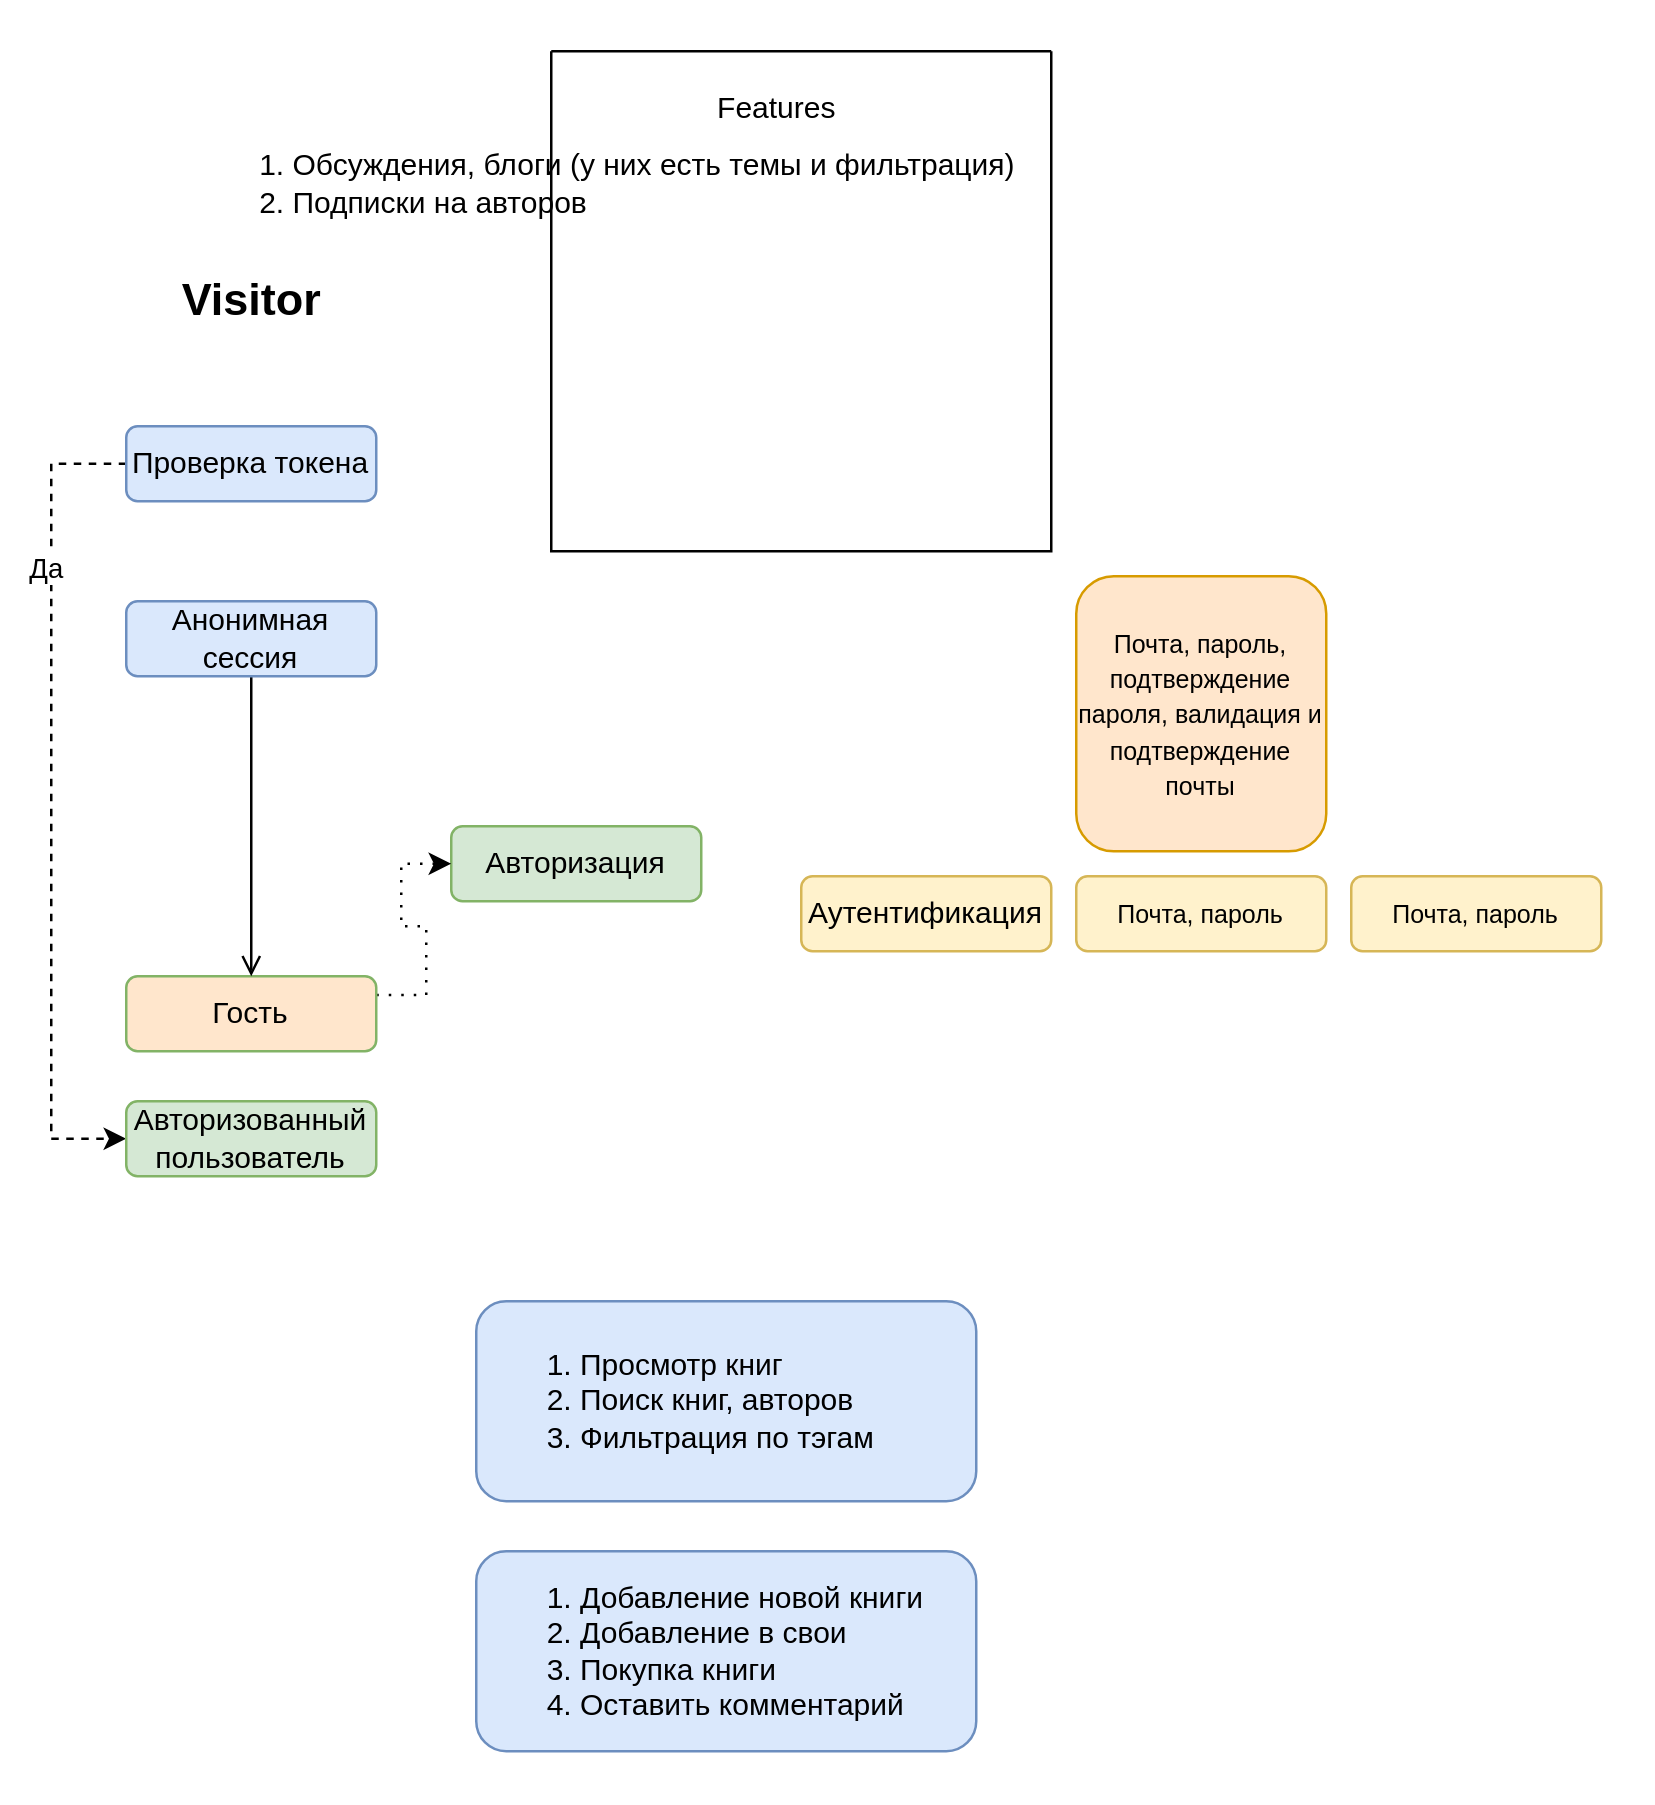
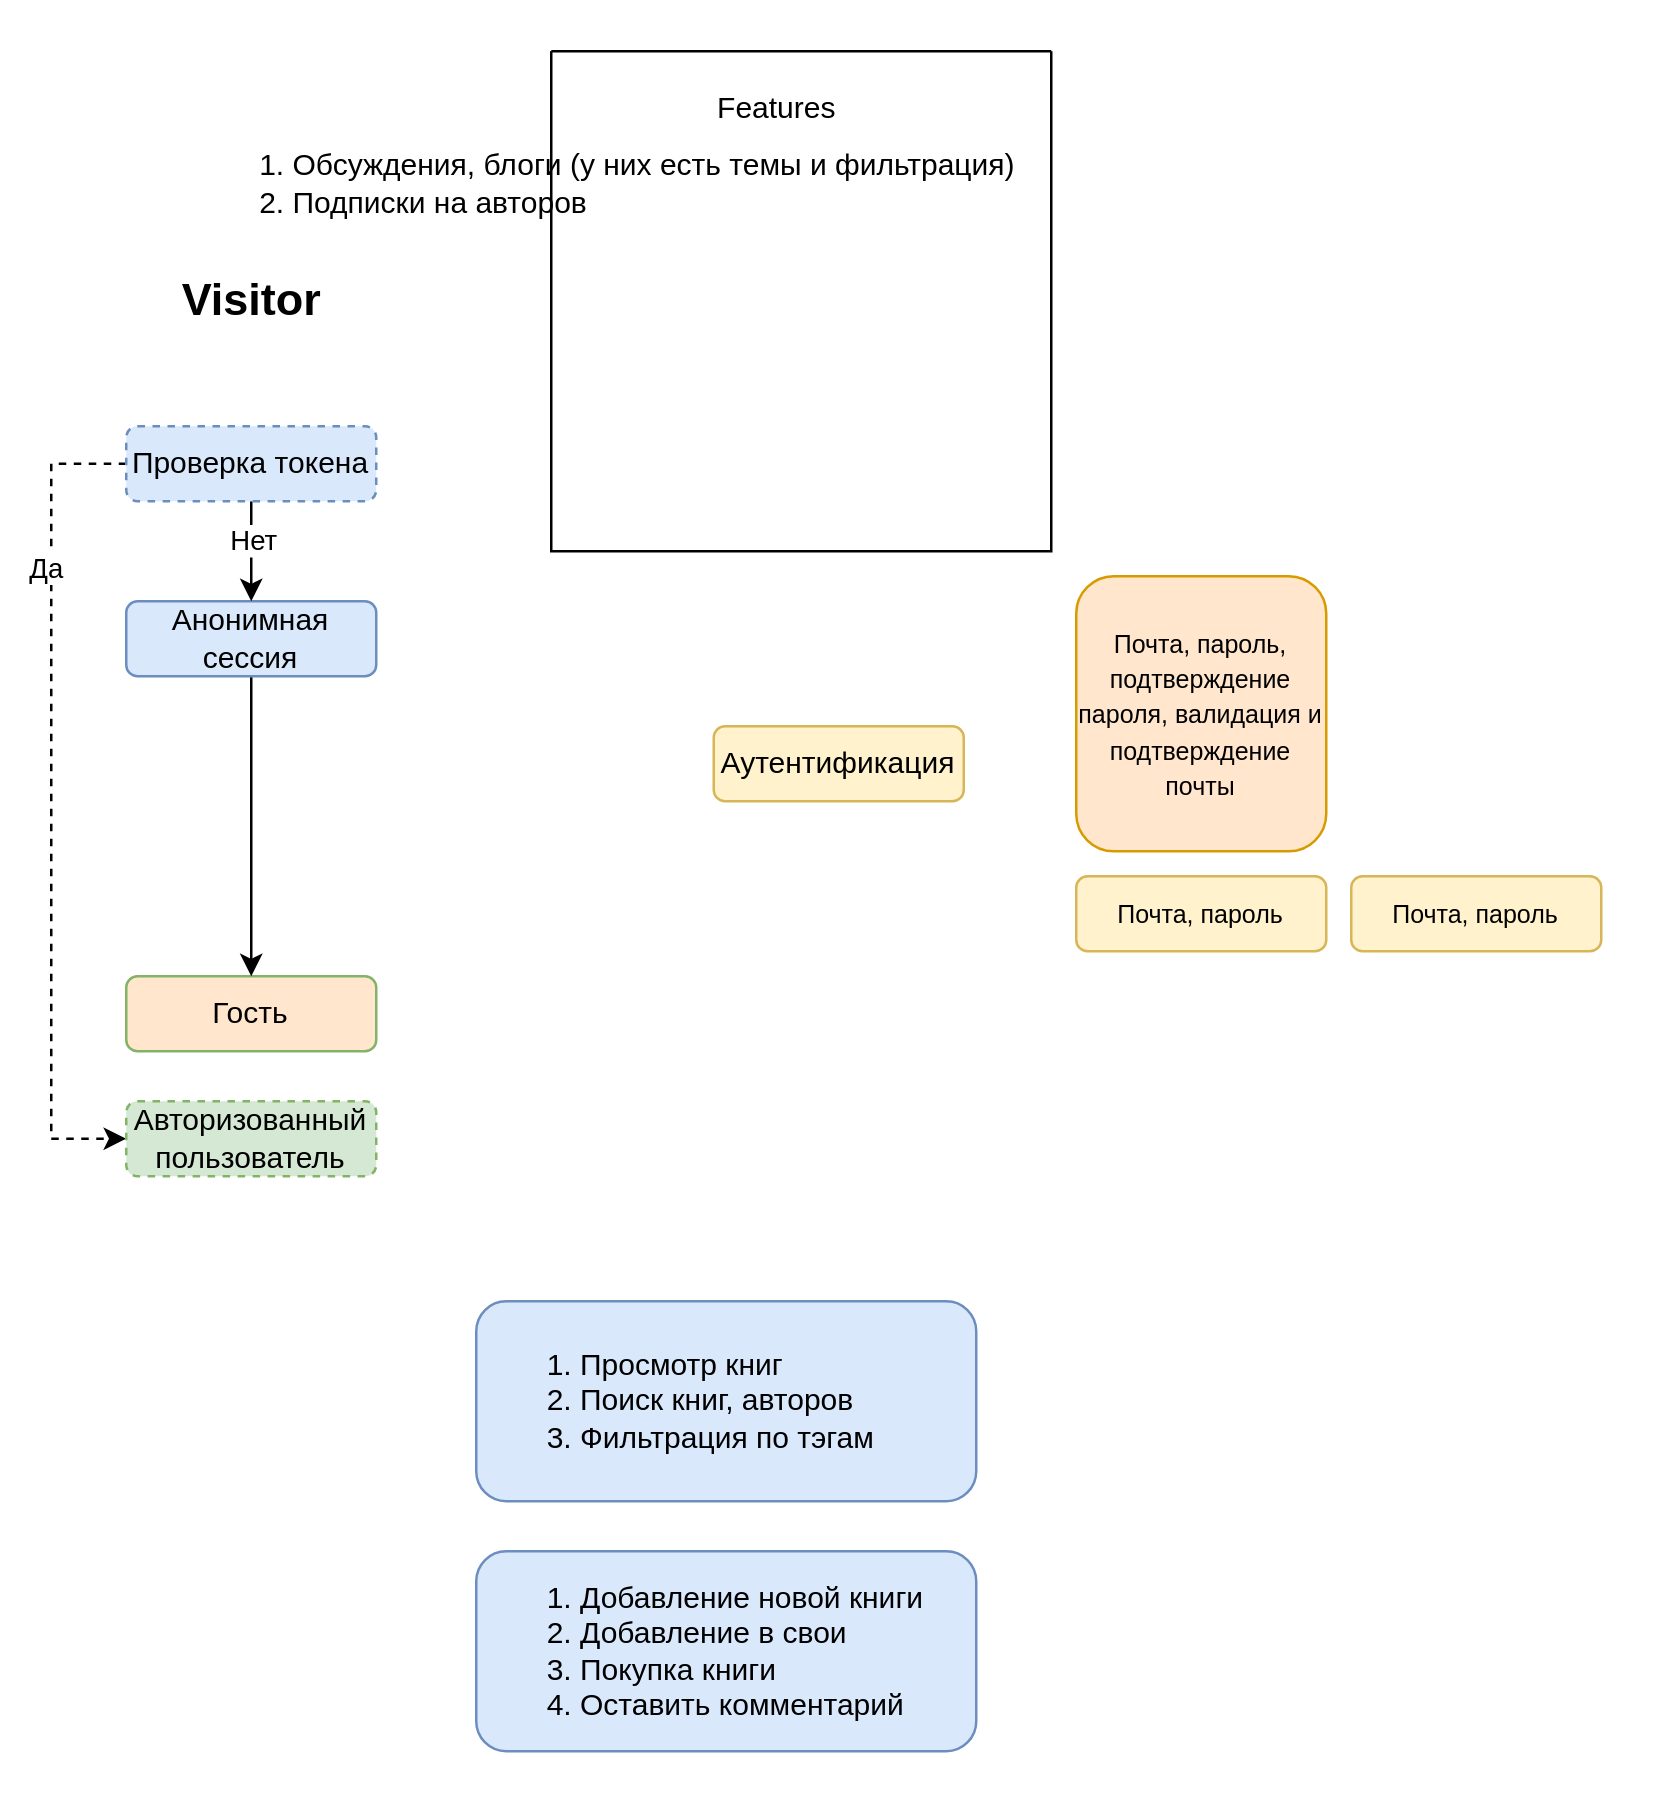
  <mxCell id="0" />
  <mxCell id="1" parent="0" />
  <mxCell id="2" value="&lt;font style=&quot;font-size: 18px;&quot;&gt;&lt;b&gt;Visitor&lt;/b&gt;&lt;/font&gt;" style="text;html=1;align=center;verticalAlign=middle;resizable=0;points=[];autosize=1;strokeColor=none;fillColor=none;" parent="1" vertex="1"><mxGeometry x="60" y="100" width="80" height="40" as="geometry" /></mxCell>
- <mxCell id="3" value="Авторизация" style="rounded=1;whiteSpace=wrap;html=1;fillColor=#d5e8d4;strokeColor=#82b366;" parent="1" vertex="1"><mxGeometry x="180" y="330" width="100" height="30" as="geometry" /></mxCell>
- <mxCell id="4" value="Аутентификация" style="rounded=1;whiteSpace=wrap;html=1;fillColor=#fff2cc;strokeColor=#d6b656;" parent="1" vertex="1"><mxGeometry x="320" y="350" width="100" height="30" as="geometry" /></mxCell>
- <mxCell id="5" style="edgeStyle=orthogonalEdgeStyle;rounded=0;orthogonalLoop=1;jettySize=auto;html=1;exitX=1;exitY=0.25;exitDx=0;exitDy=0;entryX=0;entryY=0.5;entryDx=0;entryDy=0;dashed=1;dashPattern=1 4;" parent="1" source="6" target="3" edge="1"><mxGeometry relative="1" as="geometry" /></mxCell>
+ <mxCell id="4" value="Аутентификация" style="rounded=1;whiteSpace=wrap;html=1;fillColor=#fff2cc;strokeColor=#d6b656;" parent="1" vertex="1"><mxGeometry x="285" y="290" width="100" height="30" as="geometry" /></mxCell>
  <mxCell id="6" value="Гость" style="rounded=1;whiteSpace=wrap;html=1;fillColor=#ffe6cc;strokeColor=#82b366;" parent="1" vertex="1"><mxGeometry x="50" y="390" width="100" height="30" as="geometry" /></mxCell>
  <mxCell id="7" value="&lt;ol&gt;&lt;li&gt;Просмотр книг&lt;/li&gt;&lt;li&gt;Поиск книг, авторов&lt;/li&gt;&lt;li&gt;Фильтрация по тэгам&lt;/li&gt;&lt;/ol&gt;" style="rounded=1;whiteSpace=wrap;html=1;fillColor=#dae8fc;strokeColor=#6c8ebf;align=left;" parent="1" vertex="1"><mxGeometry x="190" y="520" width="200" height="80" as="geometry" /></mxCell>
  <mxCell id="8" value="&lt;font style=&quot;font-size: 10px;&quot;&gt;Почта, пароль, подтверждение пароля, валидация и подтверждение почты&lt;br&gt;&lt;/font&gt;" style="rounded=1;whiteSpace=wrap;html=1;fillColor=#ffe6cc;strokeColor=#d79b00;" parent="1" vertex="1"><mxGeometry x="430" y="230" width="100" height="110" as="geometry" /></mxCell>
  <mxCell id="9" value="&lt;font style=&quot;font-size: 10px;&quot;&gt;Почта, пароль&lt;br&gt;&lt;/font&gt;" style="rounded=1;whiteSpace=wrap;html=1;fillColor=#fff2cc;strokeColor=#d6b656;" parent="1" vertex="1"><mxGeometry x="430" y="350" width="100" height="30" as="geometry" /></mxCell>
  <mxCell id="10" value="&lt;font style=&quot;font-size: 10px;&quot;&gt;Почта, пароль&lt;br&gt;&lt;/font&gt;" style="rounded=1;whiteSpace=wrap;html=1;fillColor=#fff2cc;strokeColor=#d6b656;" parent="1" vertex="1"><mxGeometry x="540" y="350" width="100" height="30" as="geometry" /></mxCell>
- <mxCell id="11" style="edgeStyle=orthogonalEdgeStyle;rounded=0;orthogonalLoop=1;jettySize=auto;html=1;exitX=0.5;exitY=1;exitDx=0;exitDy=0;entryX=0.5;entryY=0;entryDx=0;entryDy=0;endArrow=open;" parent="1" source="12" target="6" edge="1"><mxGeometry relative="1" as="geometry" /></mxCell>
+ <mxCell id="11" style="edgeStyle=orthogonalEdgeStyle;rounded=0;orthogonalLoop=1;jettySize=auto;html=1;exitX=0.5;exitY=1;exitDx=0;exitDy=0;entryX=0.5;entryY=0;entryDx=0;entryDy=0;" parent="1" source="12" target="6" edge="1"><mxGeometry relative="1" as="geometry" /></mxCell>
  <mxCell id="12" value="Анонимная сессия" style="rounded=1;whiteSpace=wrap;html=1;fillColor=#dae8fc;strokeColor=#6c8ebf;" parent="1" vertex="1"><mxGeometry x="50" y="240" width="100" height="30" as="geometry" /></mxCell>
  <mxCell id="13" style="edgeStyle=orthogonalEdgeStyle;rounded=0;orthogonalLoop=1;jettySize=auto;html=1;exitX=0;exitY=0.5;exitDx=0;exitDy=0;entryX=0;entryY=0.5;entryDx=0;entryDy=0;dashed=1;" parent="1" source="17" target="18" edge="1"><mxGeometry relative="1" as="geometry"><Array as="points"><mxPoint x="20" y="185" /><mxPoint x="20" y="455" /></Array></mxGeometry></mxCell>
  <mxCell id="14" value="Да" style="edgeLabel;html=1;align=center;verticalAlign=middle;resizable=0;points=[];" parent="13" vertex="1" connectable="0"><mxGeometry x="-0.572" y="-3" relative="1" as="geometry"><mxPoint as="offset" /></mxGeometry></mxCell>
- <mxCell id="17" value="Проверка токена" style="rounded=1;whiteSpace=wrap;html=1;fillColor=#dae8fc;strokeColor=#6c8ebf;" parent="1" vertex="1"><mxGeometry x="50" y="170" width="100" height="30" as="geometry" /></mxCell>
- <mxCell id="18" value="Авторизованный пользователь" style="rounded=1;whiteSpace=wrap;html=1;fillColor=#d5e8d4;strokeColor=#82b366;" parent="1" vertex="1"><mxGeometry x="50" y="440" width="100" height="30" as="geometry" /></mxCell>
+ <mxCell id="15" style="edgeStyle=orthogonalEdgeStyle;rounded=0;orthogonalLoop=1;jettySize=auto;html=1;exitX=0.5;exitY=1;exitDx=0;exitDy=0;entryX=0.5;entryY=0;entryDx=0;entryDy=0;" parent="1" source="17" target="12" edge="1"><mxGeometry relative="1" as="geometry" /></mxCell>
+ <mxCell id="16" value="Нет" style="edgeLabel;html=1;align=center;verticalAlign=middle;resizable=0;points=[];" parent="15" vertex="1" connectable="0"><mxGeometry x="-0.239" relative="1" as="geometry"><mxPoint as="offset" /></mxGeometry></mxCell>
+ <mxCell id="17" value="Проверка токена" style="rounded=1;whiteSpace=wrap;html=1;fillColor=#dae8fc;strokeColor=#6c8ebf;dashed=1;" parent="1" vertex="1"><mxGeometry x="50" y="170" width="100" height="30" as="geometry" /></mxCell>
+ <mxCell id="18" value="Авторизованный пользователь" style="rounded=1;whiteSpace=wrap;html=1;fillColor=#d5e8d4;strokeColor=#82b366;dashed=1;" parent="1" vertex="1"><mxGeometry x="50" y="440" width="100" height="30" as="geometry" /></mxCell>
  <mxCell id="19" value="&lt;ol&gt;&lt;li&gt;Добавление новой книги&lt;/li&gt;&lt;li&gt;Добавление в свои&lt;/li&gt;&lt;li&gt;Покупка книги&lt;/li&gt;&lt;li&gt;Оставить комментарий&lt;/li&gt;&lt;/ol&gt;" style="rounded=1;whiteSpace=wrap;html=1;fillColor=#dae8fc;strokeColor=#6c8ebf;align=left;" parent="1" vertex="1"><mxGeometry x="190" y="620" width="200" height="80" as="geometry" /></mxCell>
  <mxCell id="20" value="" style="swimlane;startSize=0;align=left;" parent="1" vertex="1"><mxGeometry x="220" y="20" width="200" height="200" as="geometry" /></mxCell>
  <mxCell id="21" value="Features" style="text;html=1;align=center;verticalAlign=middle;resizable=0;points=[];autosize=1;strokeColor=none;fillColor=none;" parent="1" vertex="1"><mxGeometry x="275" y="28" width="70" height="30" as="geometry" /></mxCell>
  <mxCell id="22" value="&lt;ol&gt;&lt;li&gt;Обсуждения, блоги (у них есть темы и фильтрация)&lt;/li&gt;&lt;li&gt;Подписки на авторов&lt;/li&gt;&lt;/ol&gt;" style="text;html=1;align=left;verticalAlign=middle;resizable=0;points=[];autosize=1;strokeColor=none;fillColor=none;" parent="1" vertex="1"><mxGeometry x="75" y="38" width="350" height="70" as="geometry" /></mxCell>
